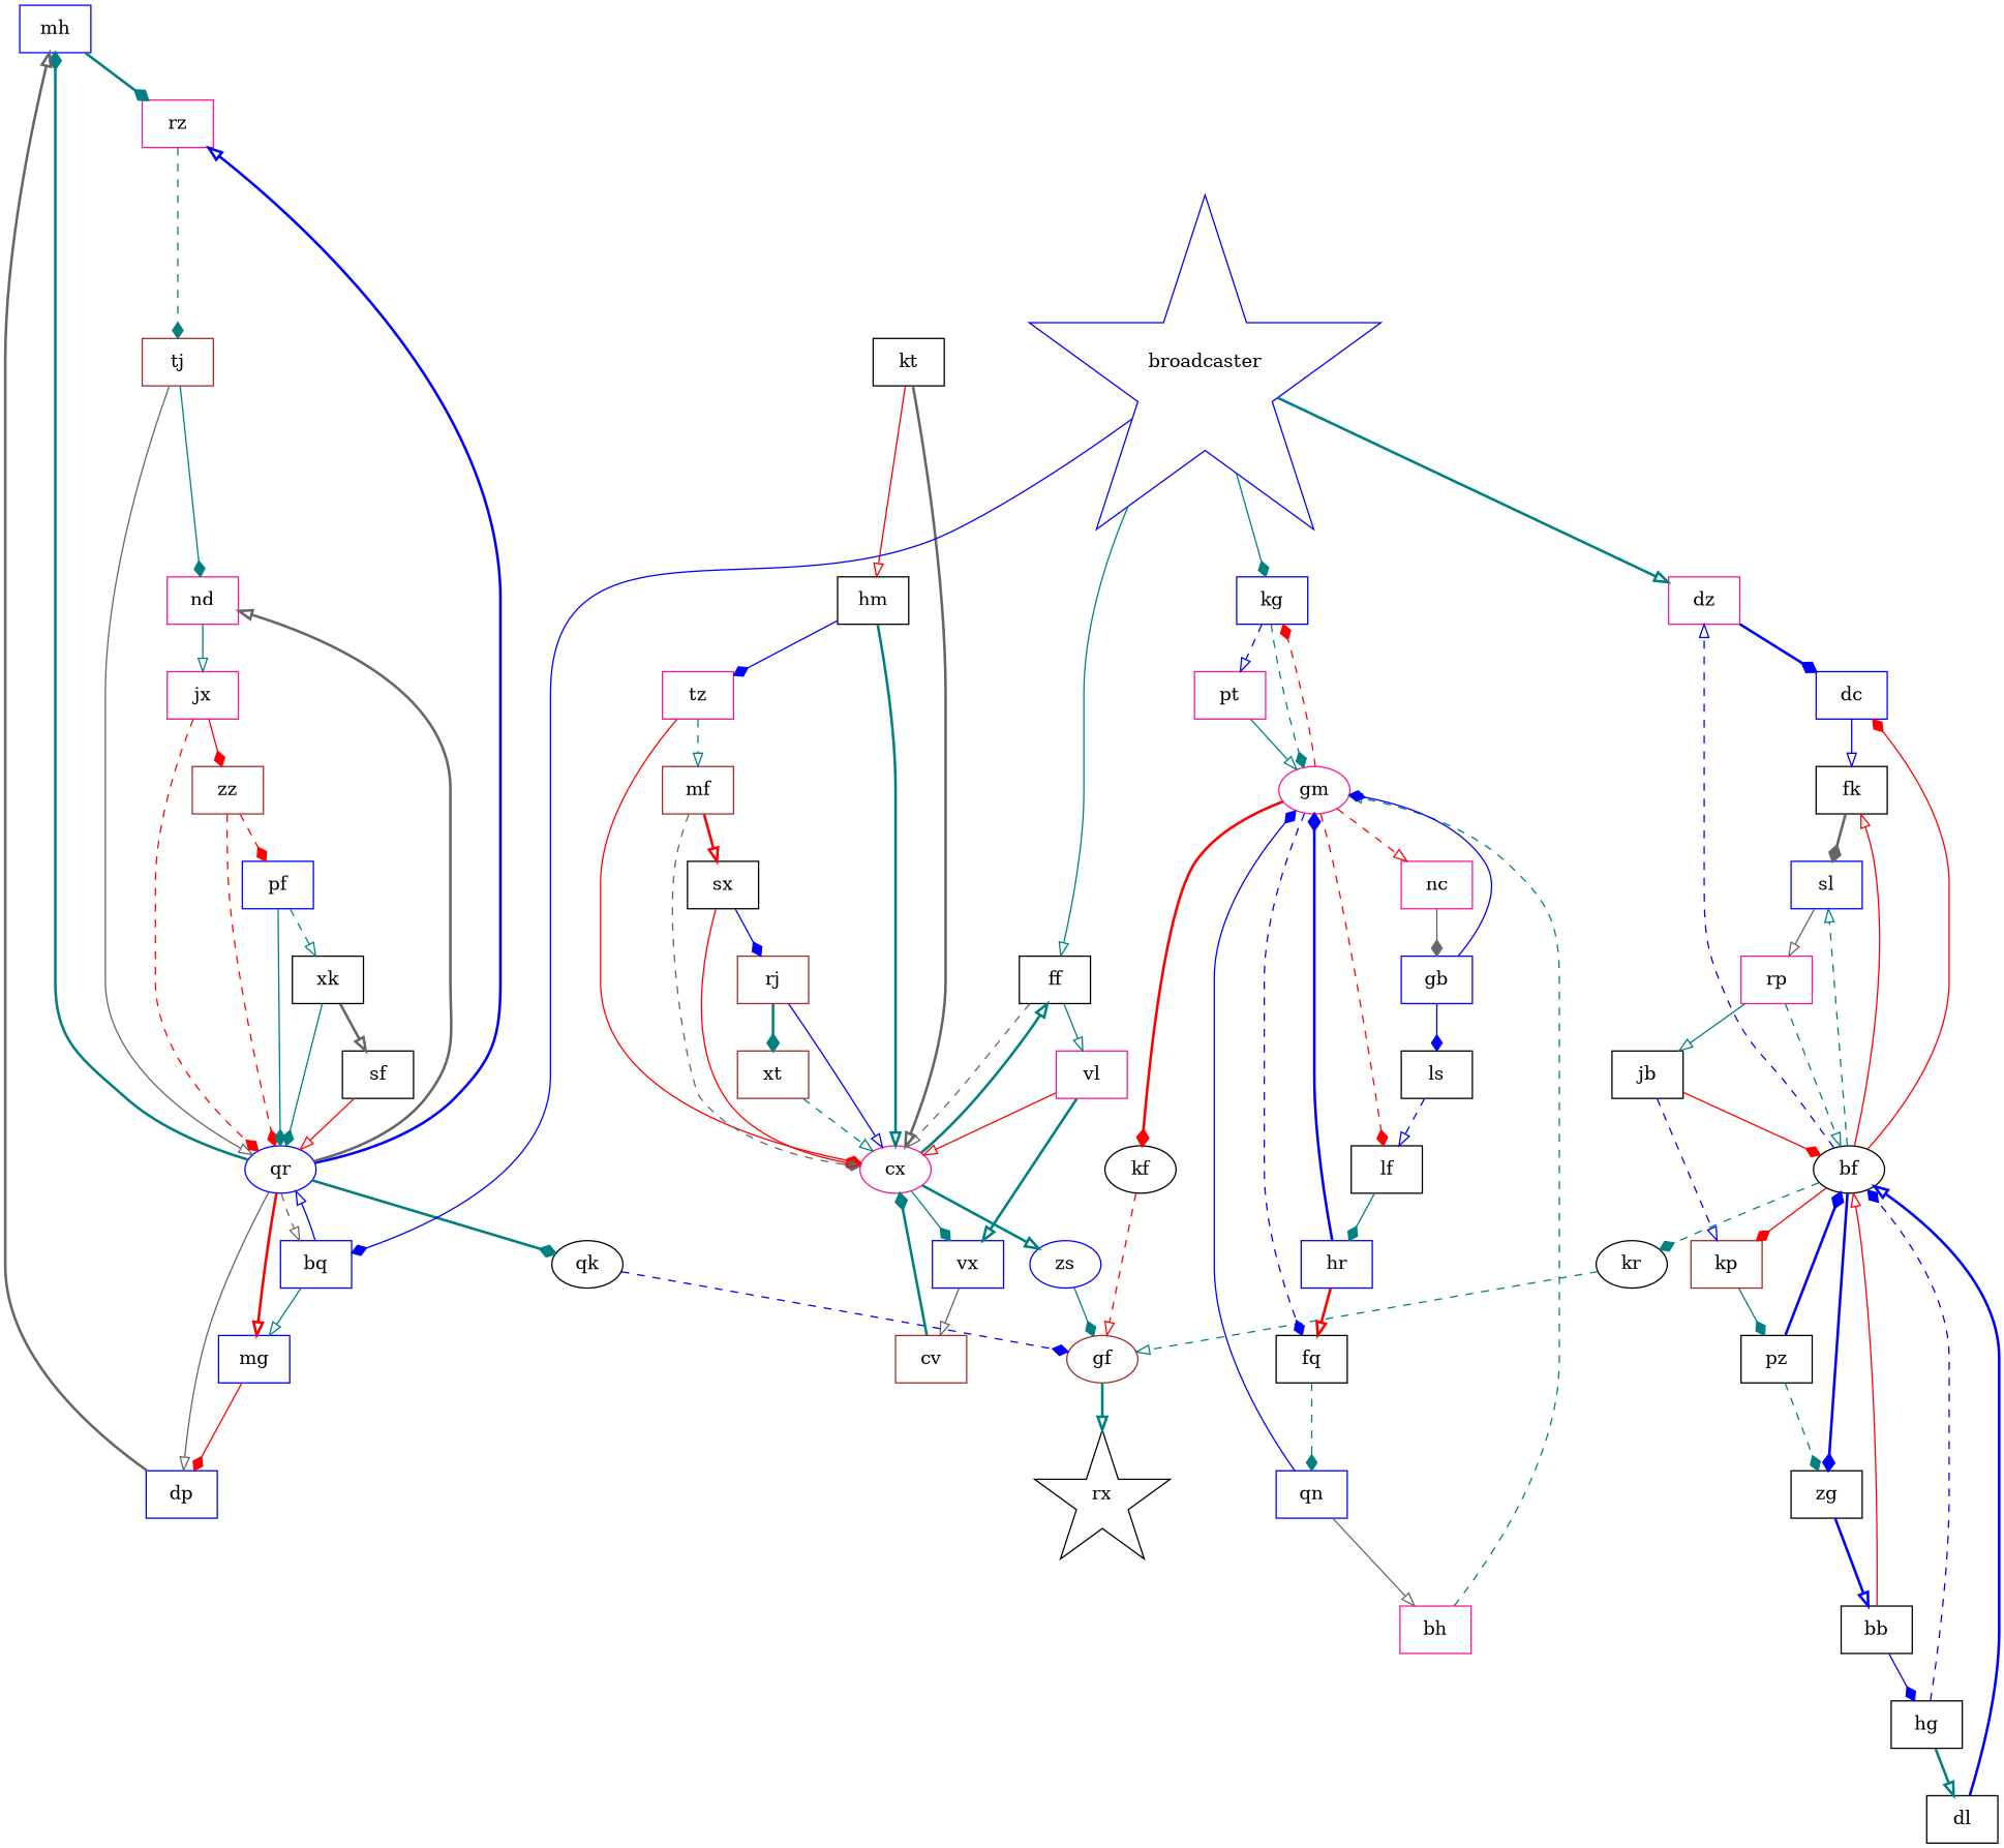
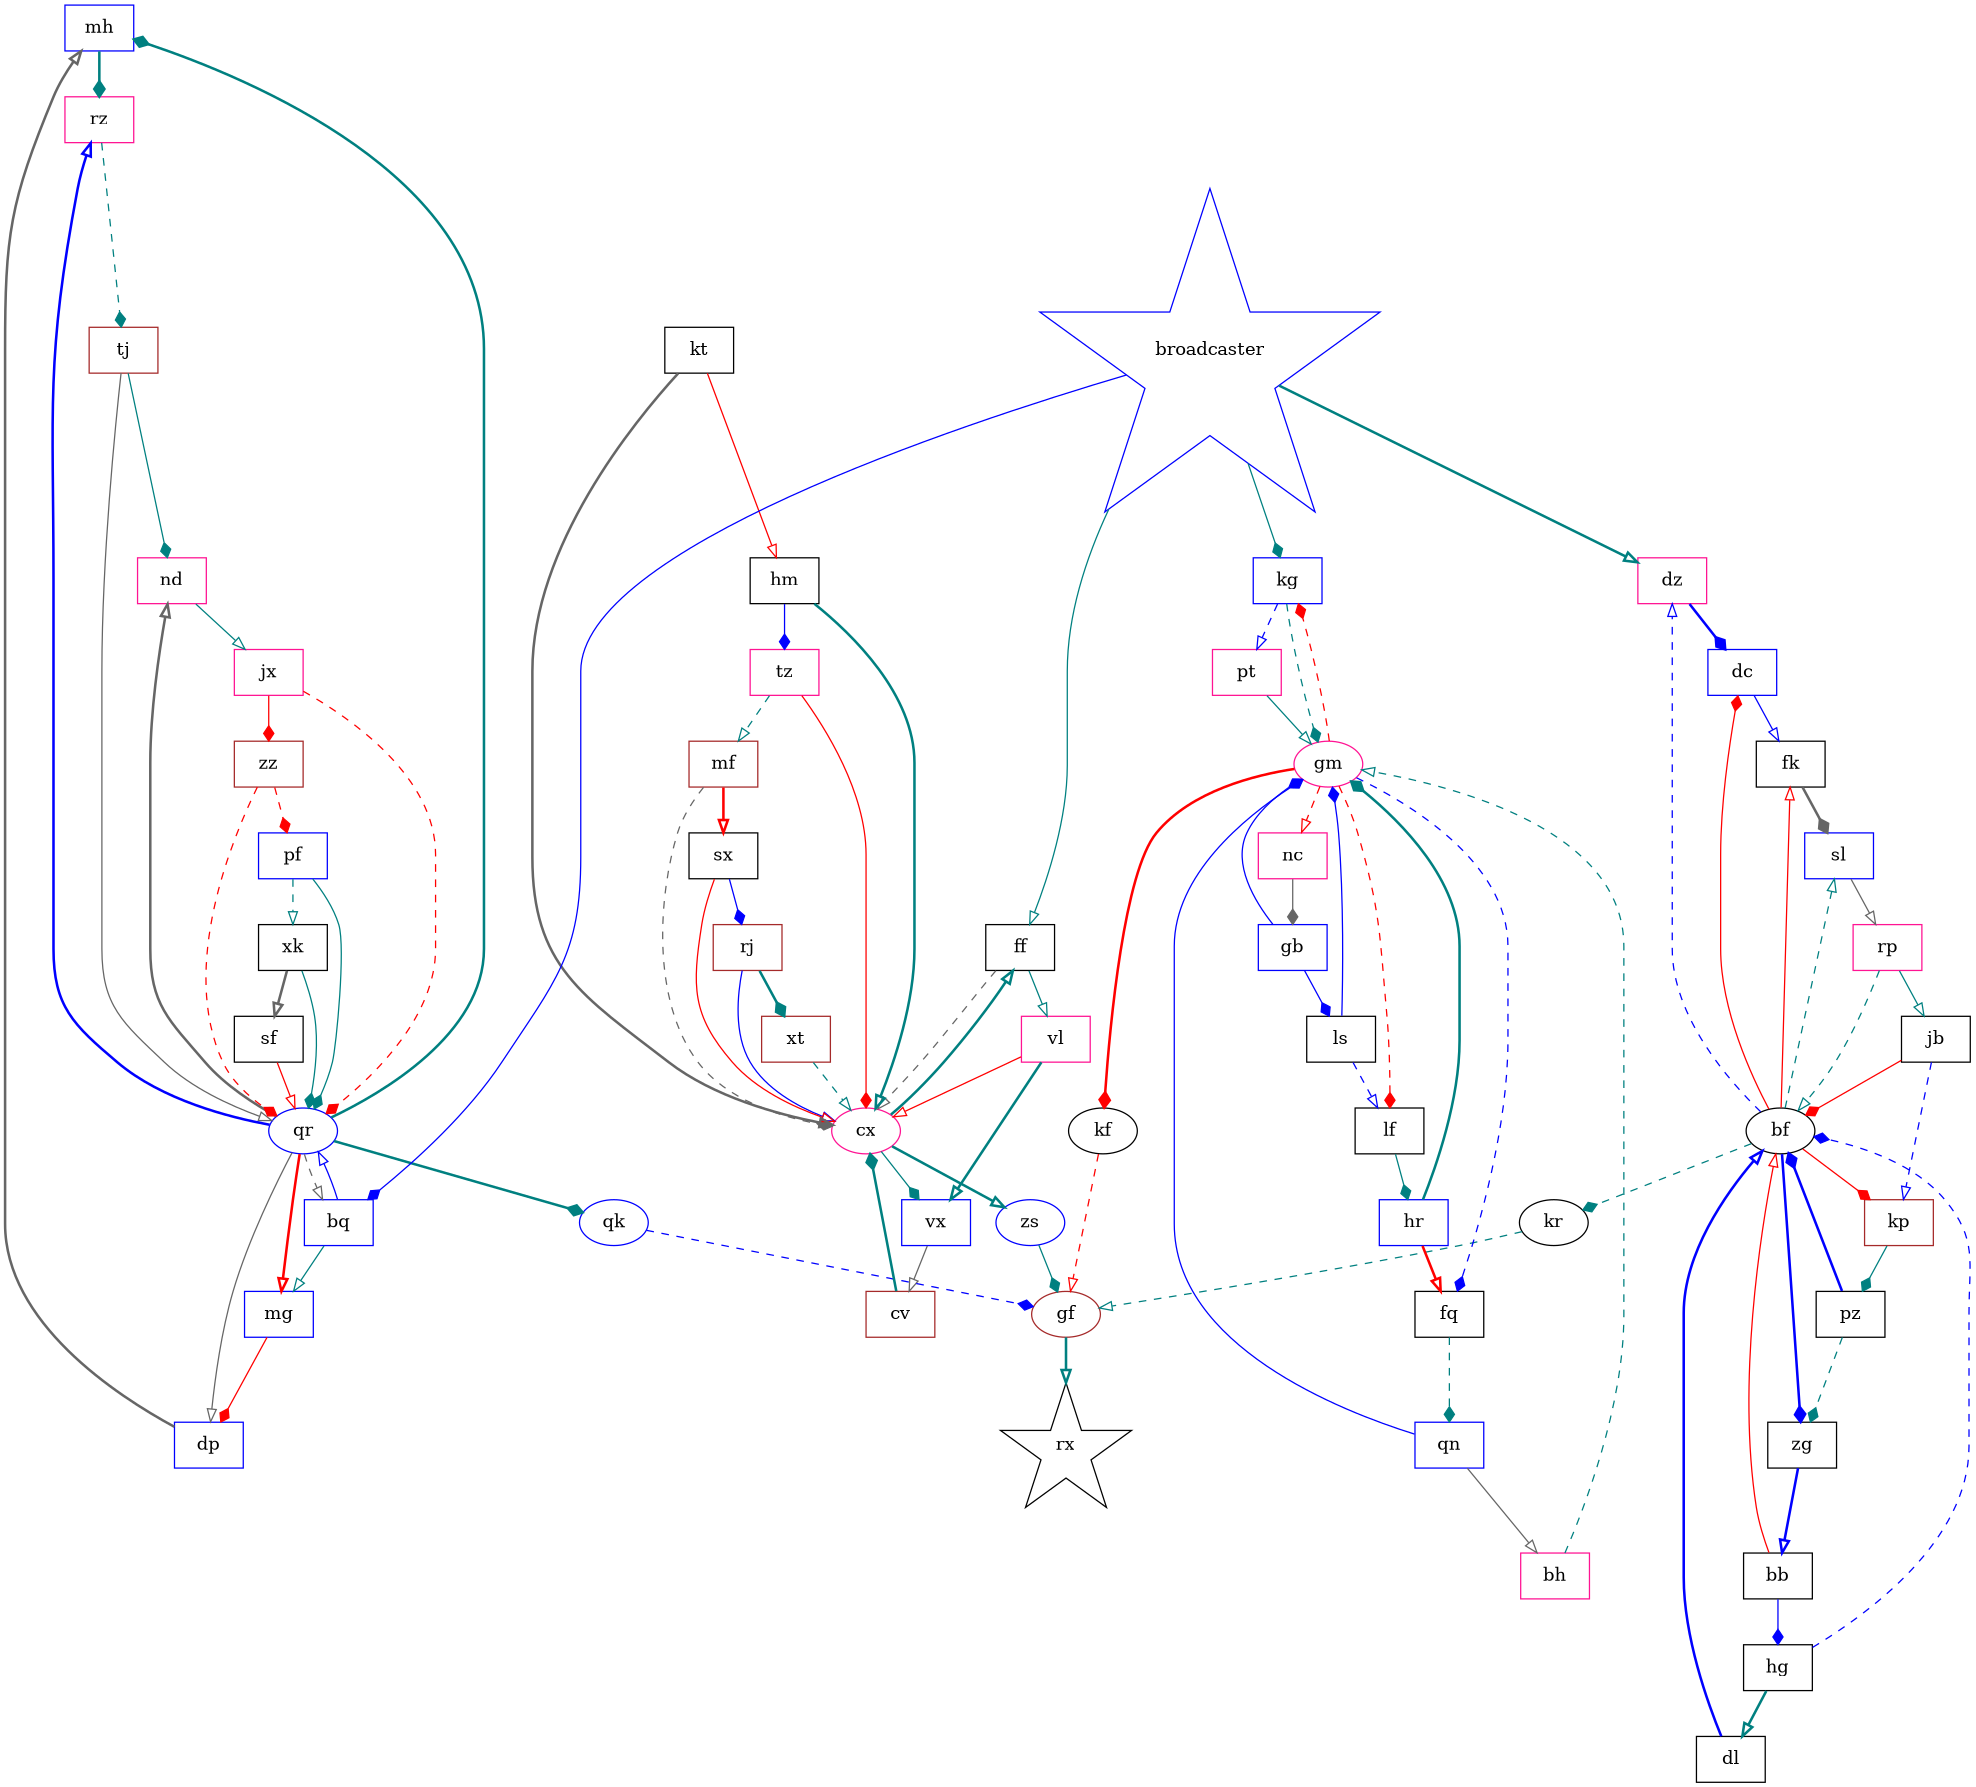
  digraph {
    node [color=black shape=box]
    edge [arrowhead=onormal color=teal style=solid]
    mh [color=blue]
    rz [color=deeppink]
    tj [color=brown]
    nd [color=deeppink]
    jx [color=deeppink]
    qr [color=blue shape=ellipse]
    zz [color=brown]
    xt [color=brown]
    cx [color=deeppink shape=ellipse]
    zs [color=blue shape=ellipse]
    vx [color=blue]
    ff
    dp [color=blue]
    pz
    zg
    bf [shape=ellipse]
    bb
    kp [color=brown]
    sl [color=blue]
    dz [color=deeppink]
    dc [color=blue]
    fk
    kr [shape=ellipse]
    rp [color=deeppink]
    jb
    rj [color=brown]
    hg
    dl
    pt [color=deeppink]
    gm [color=deeppink shape=ellipse]
    kg [color=blue]
    fq
    lf
    nc [color=deeppink]
    kf [shape=ellipse]
    pf [color=blue]
    xk
    sf
    bq [color=blue]
    mg [color=blue]
-   qk [shape=ellipse]
+   qk [color=blue shape=ellipse]
    cv [color=brown]
    qn [color=blue]
    bh [color=deeppink]
    hm
    tz [color=deeppink]
    mf [color=brown]
    gf [color=brown shape=ellipse]
    rx [shape=star]
    vl [color=deeppink]
    hr [color=blue]
    ls
    sx
    gb [color=blue]
    kt
    broadcaster [color=blue shape=star]
    mh -> rz [arrowhead=diamond style=bold]
    rz -> tj [arrowhead=diamond style=dashed]
    tj -> nd [arrowhead=diamond]
    tj -> qr [color=gray40]
    nd -> jx
    jx -> qr [arrowhead=diamond color=red style=dashed]
    jx -> zz [arrowhead=diamond color=red]
    qr -> mh [arrowhead=diamond style=bold]
    qr -> rz [color=blue style=bold]
    qr -> nd [color=gray40 style=bold]
    qr -> dp [color=gray40]
    qr -> bq [color=gray40 style=dashed]
    qr -> mg [color=red style=bold]
    qr -> qk [arrowhead=diamond style=bold]
    zz -> qr [arrowhead=diamond color=red style=dashed]
    zz -> pf [arrowhead=diamond color=red style=dashed]
    xt -> cx [style=dashed]
    cx -> zs [style=bold]
    cx -> vx [arrowhead=diamond]
    cx -> ff [style=bold]
    zs -> gf [arrowhead=diamond]
    vx -> cv [color=gray40]
    ff -> cx [color=gray40 style=dashed]
    ff -> vl
    dp -> mh [color=gray40 style=bold]
    pz -> zg [arrowhead=diamond style=dashed]
    pz -> bf [arrowhead=diamond color=blue style=bold]
    zg -> bb [color=blue style=bold]
    bf -> zg [arrowhead=diamond color=blue style=bold]
    bf -> kp [arrowhead=diamond color=red]
    bf -> sl [style=dashed]
    bf -> dz [color=blue style=dashed]
    bf -> dc [arrowhead=diamond color=red]
    bf -> fk [color=red]
    bf -> kr [arrowhead=diamond style=dashed]
    bb -> bf [color=red]
    bb -> hg [arrowhead=diamond color=blue]
    kp -> pz [arrowhead=diamond]
    sl -> rp [color=gray40]
    dz -> dc [arrowhead=diamond color=blue style=bold]
    dc -> fk [color=blue]
    fk -> sl [arrowhead=diamond color=gray40 style=bold]
    kr -> gf [style=dashed]
    rp -> bf [style=dashed]
    rp -> jb
    jb -> bf [arrowhead=diamond color=red]
    jb -> kp [color=blue style=dashed]
    rj -> xt [arrowhead=diamond style=bold]
    rj -> cx [color=blue]
    hg -> bf [arrowhead=diamond color=blue style=dashed]
    hg -> dl [style=bold]
    dl -> bf [color=blue style=bold]
    pt -> gm
    gm -> kg [arrowhead=diamond color=red style=dashed]
    gm -> fq [arrowhead=diamond color=blue style=dashed]
    gm -> lf [arrowhead=diamond color=red style=dashed]
    gm -> nc [color=red style=dashed]
    gm -> kf [arrowhead=diamond color=red style=bold]
    kg -> pt [color=blue style=dashed]
    kg -> gm [arrowhead=diamond style=dashed]
    fq -> qn [arrowhead=diamond style=dashed]
    lf -> hr [arrowhead=diamond]
    nc -> gb [arrowhead=diamond color=gray40]
    kf -> gf [color=red style=dashed]
    pf -> qr [arrowhead=diamond]
    pf -> xk [style=dashed]
    xk -> qr [arrowhead=diamond]
    xk -> sf [color=gray40 style=bold]
    sf -> qr [color=red]
    bq -> qr [color=blue]
    bq -> mg
    mg -> dp [arrowhead=diamond color=red]
    qk -> gf [arrowhead=diamond color=blue style=dashed]
    cv -> cx [arrowhead=diamond style=bold]
    qn -> gm [arrowhead=diamond color=blue]
    qn -> bh [color=gray40]
    bh -> gm [style=dashed]
    hm -> cx [style=bold]
    hm -> tz [arrowhead=diamond color=blue]
    tz -> cx [arrowhead=diamond color=red]
    tz -> mf [style=dashed]
    mf -> cx [arrowhead=diamond color=gray40 style=dashed]
    mf -> sx [color=red style=bold]
    gf -> rx [style=bold]
    vl -> cx [color=red]
    vl -> vx [style=bold]
-   hr -> gm [arrowhead=diamond color=blue style=bold]
+   hr -> gm [arrowhead=diamond style=bold]
    hr -> fq [color=red style=bold]
+   ls -> gm [arrowhead=diamond color=blue]
    ls -> lf [color=blue style=dashed]
    sx -> cx [color=red]
    sx -> rj [arrowhead=diamond color=blue]
    gb -> gm [arrowhead=diamond color=blue]
    gb -> ls [arrowhead=diamond color=blue]
    kt -> cx [color=gray40 style=bold]
    kt -> hm [color=red]
    broadcaster -> ff
    broadcaster -> dz [style=bold]
    broadcaster -> kg [arrowhead=diamond]
    broadcaster -> bq [arrowhead=diamond color=blue]
  }
